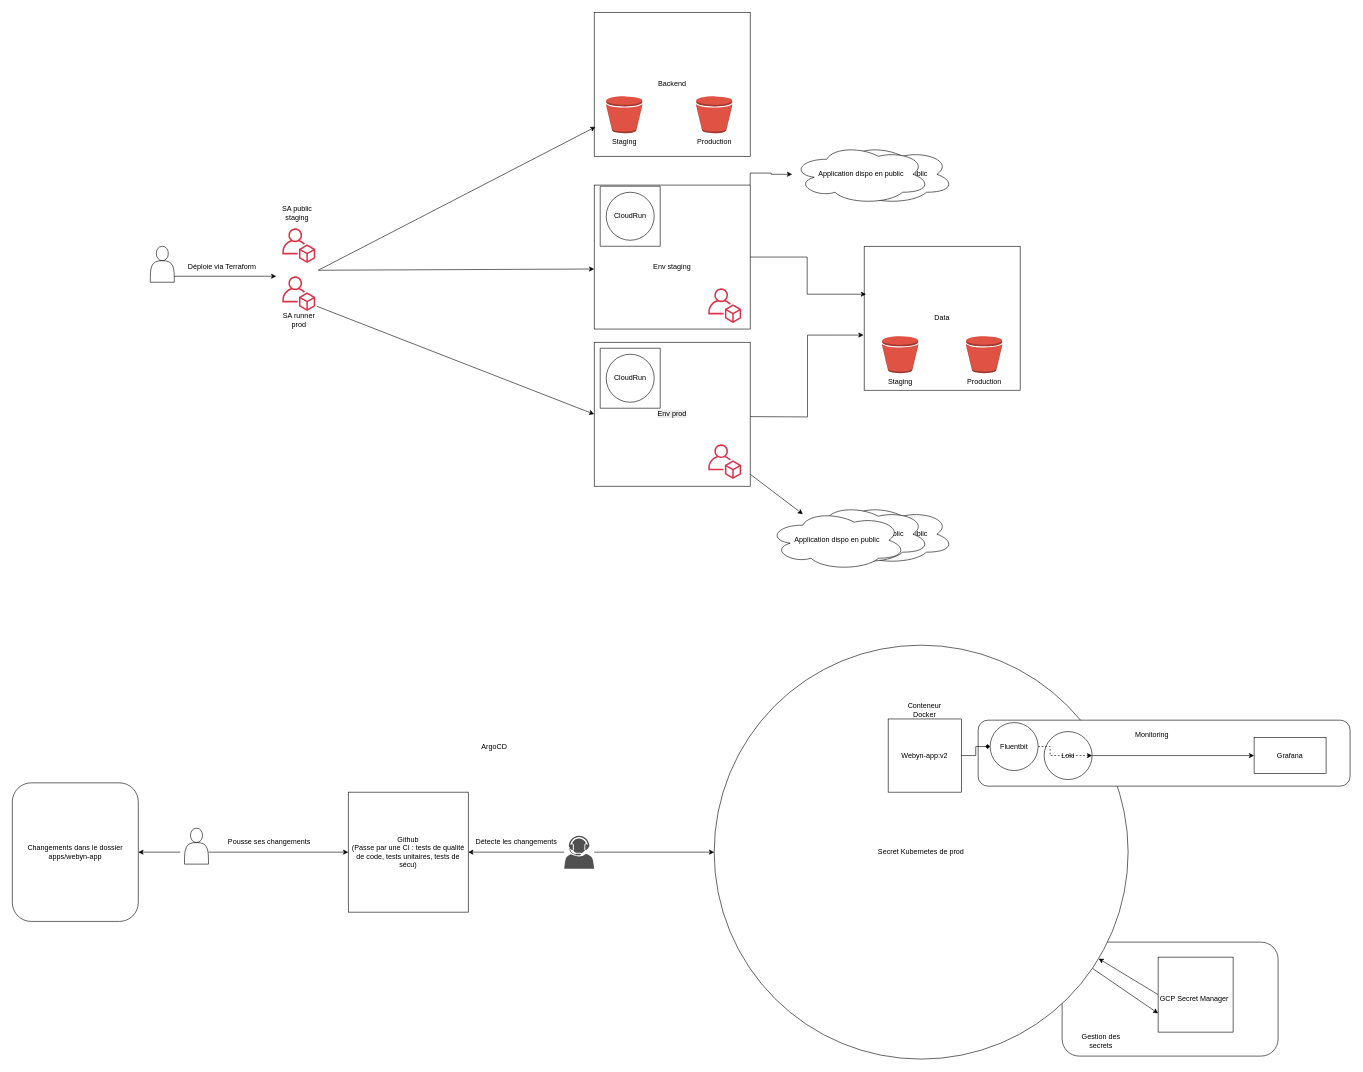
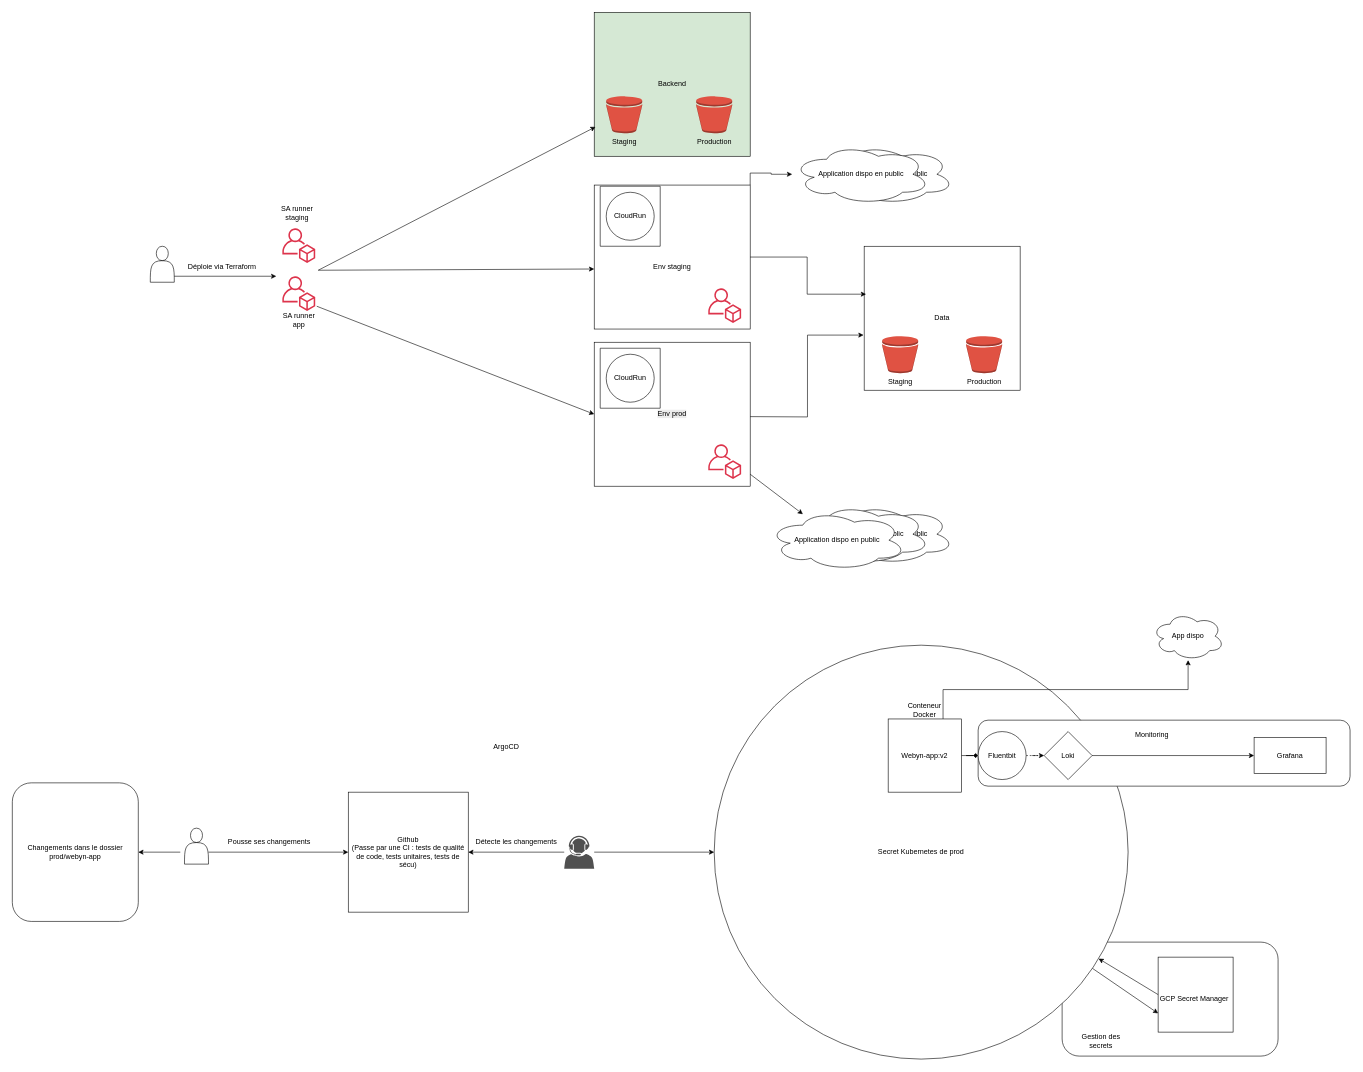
  <mxCell id="0" />
  <mxCell id="1" parent="0" />
  <mxCell id="2" value="" style="rounded=1;whiteSpace=wrap;html=1;" vertex="1" parent="1"><mxGeometry x="1770" y="1570" width="360" height="190" as="geometry" /></mxCell>
  <mxCell id="3" value="Secret Kubernetes de prod" style="ellipse;whiteSpace=wrap;html=1;aspect=fixed;" vertex="1" parent="1"><mxGeometry x="1190" y="1075" width="690" height="690" as="geometry" /></mxCell>
  <mxCell id="4" value="" style="rounded=1;whiteSpace=wrap;html=1;" vertex="1" parent="1"><mxGeometry x="1630" y="1200" width="620" height="110" as="geometry" /></mxCell>
  <mxCell id="5" value="" style="whiteSpace=wrap;html=1;aspect=fixed;" vertex="1" parent="1"><mxGeometry x="1930" y="1595" width="125" height="125" as="geometry" /></mxCell>
  <mxCell id="6" value="Application dispo en public" style="ellipse;shape=cloud;whiteSpace=wrap;html=1;" vertex="1" parent="1"><mxGeometry x="1360" y="840" width="230" height="100" as="geometry" /></mxCell>
  <mxCell id="7" value="Application dispo en public" style="ellipse;shape=cloud;whiteSpace=wrap;html=1;" vertex="1" parent="1"><mxGeometry x="1320" y="840" width="230" height="100" as="geometry" /></mxCell>
  <mxCell id="8" style="edgeStyle=orthogonalEdgeStyle;rounded=0;orthogonalLoop=1;jettySize=auto;html=1;exitX=1;exitY=0;exitDx=0;exitDy=0;" edge="1" parent="1" source="9" target="34"><mxGeometry relative="1" as="geometry" /></mxCell>
  <mxCell id="9" value="" style="rounded=0;whiteSpace=wrap;html=1;" vertex="1" parent="1"><mxGeometry x="990" y="308" width="260" height="240" as="geometry" /></mxCell>
  <mxCell id="10" value="&lt;span style=&quot;color: rgb(0, 0, 0); font-family: Helvetica; font-size: 12px; font-style: normal; font-variant-ligatures: normal; font-variant-caps: normal; font-weight: 400; letter-spacing: normal; orphans: 2; text-align: center; text-indent: 0px; text-transform: none; widows: 2; word-spacing: 0px; -webkit-text-stroke-width: 0px; white-space: normal; background-color: rgb(236, 236, 236); text-decoration-thickness: initial; text-decoration-style: initial; text-decoration-color: initial; display: inline !important; float: none;&quot;&gt;Env prod&lt;/span&gt;&lt;span style=&quot;forced-color-adjust: none; font-style: normal; font-variant-ligatures: normal; font-variant-caps: normal; font-weight: 400; letter-spacing: normal; orphans: 2; text-indent: 0px; text-transform: none; widows: 2; word-spacing: 0px; -webkit-text-stroke-width: 0px; white-space: nowrap; background-color: rgb(236, 236, 236); text-decoration-thickness: initial; text-decoration-style: initial; text-decoration-color: initial; color: rgba(0, 0, 0, 0); font-family: monospace; font-size: 0px; text-align: start;&quot;&gt;%3CmxGraphModel%3E%3Croot%3E%3CmxCell%20id%3D%220%22%2F%3E%3CmxCell%20id%3D%221%22%20parent%3D%220%22%2F%3E%3CmxCell%20id%3D%222%22%20value%3D%22%22%20style%3D%22sketch%3D0%3BoutlineConnect%3D0%3BfontColor%3D%23232F3E%3BgradientColor%3Dnone%3BfillColor%3D%23DD344C%3BstrokeColor%3Dnone%3Bdashed%3D0%3BverticalLabelPosition%3Dbottom%3BverticalAlign%3Dtop%3Balign%3Dcenter%3Bhtml%3D1%3BfontSize%3D12%3BfontStyle%3D0%3Baspect%3Dfixed%3BpointerEvents%3D1%3Bshape%3Dmxgraph.aws4.organizations_account%3B%22%20vertex%3D%221%22%20parent%3D%221%22%3E%3CmxGeometry%20x%3D%22440%22%20y%3D%22600%22%20width%3D%2255.03%22%20height%3D%2258%22%20as%3D%22geometry%22%2F%3E%3C%2FmxCell%3E%3C%2Froot%3E%3C%2FmxGraphModel%3E&lt;/span&gt;" style="rounded=0;whiteSpace=wrap;html=1;" vertex="1" parent="1"><mxGeometry x="990" y="570" width="260" height="240" as="geometry" /></mxCell>
- <mxCell id="11" value="Backend" style="rounded=0;whiteSpace=wrap;html=1;" vertex="1" parent="1"><mxGeometry x="990" y="20" width="260" height="240" as="geometry" /></mxCell>
+ <mxCell id="11" value="Backend" style="rounded=0;whiteSpace=wrap;html=1;fillColor=#d5e8d4;" vertex="1" parent="1"><mxGeometry x="990" y="20" width="260" height="240" as="geometry" /></mxCell>
  <mxCell id="12" value="Staging" style="outlineConnect=0;dashed=0;verticalLabelPosition=bottom;verticalAlign=top;align=center;html=1;shape=mxgraph.aws3.bucket;fillColor=#E05243;gradientColor=none;" vertex="1" parent="1"><mxGeometry x="1010" y="160" width="60" height="61.5" as="geometry" /></mxCell>
  <mxCell id="13" value="Production" style="outlineConnect=0;dashed=0;verticalLabelPosition=bottom;verticalAlign=top;align=center;html=1;shape=mxgraph.aws3.bucket;fillColor=#E05243;gradientColor=none;" vertex="1" parent="1"><mxGeometry x="1160" y="160" width="60" height="61.5" as="geometry" /></mxCell>
  <mxCell id="14" value="" style="shape=actor;whiteSpace=wrap;html=1;" vertex="1" parent="1"><mxGeometry x="250" y="410" width="40" height="60" as="geometry" /></mxCell>
  <mxCell id="15" value="" style="endArrow=classic;html=1;rounded=0;entryX=0.008;entryY=0.796;entryDx=0;entryDy=0;entryPerimeter=0;" edge="1" parent="1" target="11"><mxGeometry width="50" height="50" relative="1" as="geometry"><mxPoint x="530" y="450" as="sourcePoint" /><mxPoint x="550" y="190" as="targetPoint" /></mxGeometry></mxCell>
  <mxCell id="16" value="Déploie via Terraform" style="text;html=1;align=center;verticalAlign=middle;whiteSpace=wrap;rounded=0;" vertex="1" parent="1"><mxGeometry x="270" y="430" width="200" height="30" as="geometry" /></mxCell>
  <mxCell id="17" value="Data" style="rounded=0;whiteSpace=wrap;html=1;" vertex="1" parent="1"><mxGeometry x="1440" y="410" width="260" height="240" as="geometry" /></mxCell>
  <mxCell id="18" value="Staging" style="outlineConnect=0;dashed=0;verticalLabelPosition=bottom;verticalAlign=top;align=center;html=1;shape=mxgraph.aws3.bucket;fillColor=#E05243;gradientColor=none;" vertex="1" parent="1"><mxGeometry x="1470" y="560" width="60" height="61.5" as="geometry" /></mxCell>
  <mxCell id="19" value="Production" style="outlineConnect=0;dashed=0;verticalLabelPosition=bottom;verticalAlign=top;align=center;html=1;shape=mxgraph.aws3.bucket;fillColor=#E05243;gradientColor=none;" vertex="1" parent="1"><mxGeometry x="1610" y="560" width="60" height="61.5" as="geometry" /></mxCell>
  <mxCell id="20" value="" style="swimlane;startSize=0;" vertex="1" parent="1"><mxGeometry x="1000" y="310" width="100" height="100" as="geometry" /></mxCell>
  <mxCell id="21" value="" style="swimlane;startSize=0;" vertex="1" parent="1"><mxGeometry x="1000" y="580" width="100" height="100" as="geometry" /></mxCell>
  <mxCell id="22" value="CloudRun" style="ellipse;whiteSpace=wrap;html=1;aspect=fixed;" vertex="1" parent="21"><mxGeometry x="10" y="10" width="80" height="80" as="geometry" /></mxCell>
  <mxCell id="23" value="" style="sketch=0;outlineConnect=0;fontColor=#232F3E;gradientColor=none;fillColor=#DD344C;strokeColor=none;dashed=0;verticalLabelPosition=bottom;verticalAlign=top;align=center;html=1;fontSize=12;fontStyle=0;aspect=fixed;pointerEvents=1;shape=mxgraph.aws4.organizations_account;" vertex="1" parent="1"><mxGeometry x="470" y="460" width="55.03" height="58" as="geometry" /></mxCell>
  <mxCell id="24" value="" style="sketch=0;outlineConnect=0;fontColor=#232F3E;gradientColor=none;fillColor=#DD344C;strokeColor=none;dashed=0;verticalLabelPosition=bottom;verticalAlign=top;align=center;html=1;fontSize=12;fontStyle=0;aspect=fixed;pointerEvents=1;shape=mxgraph.aws4.organizations_account;" vertex="1" parent="1"><mxGeometry x="470" y="380" width="55.03" height="58" as="geometry" /></mxCell>
- <mxCell id="25" value="SA public staging" style="text;html=1;align=center;verticalAlign=middle;whiteSpace=wrap;rounded=0;" vertex="1" parent="1"><mxGeometry x="465.03" y="340" width="60" height="30" as="geometry" /></mxCell>
- <mxCell id="26" value="SA runner prod" style="text;html=1;align=center;verticalAlign=middle;whiteSpace=wrap;rounded=0;" vertex="1" parent="1"><mxGeometry x="467.52" y="518" width="60" height="30" as="geometry" /></mxCell>
+ <mxCell id="25" value="SA runner staging" style="text;html=1;align=center;verticalAlign=middle;whiteSpace=wrap;rounded=0;" vertex="1" parent="1"><mxGeometry x="465.03" y="340" width="60" height="30" as="geometry" /></mxCell>
+ <mxCell id="26" value="SA runner app" style="text;html=1;align=center;verticalAlign=middle;whiteSpace=wrap;rounded=0;" vertex="1" parent="1"><mxGeometry x="467.52" y="518" width="60" height="30" as="geometry" /></mxCell>
  <mxCell id="27" value="" style="endArrow=classic;html=1;rounded=0;" edge="1" parent="1"><mxGeometry width="50" height="50" relative="1" as="geometry"><mxPoint x="290" y="460" as="sourcePoint" /><mxPoint x="460" y="460" as="targetPoint" /></mxGeometry></mxCell>
  <mxCell id="28" value="" style="endArrow=classic;html=1;rounded=0;entryX=0;entryY=0.583;entryDx=0;entryDy=0;entryPerimeter=0;" edge="1" parent="1" target="9"><mxGeometry width="50" height="50" relative="1" as="geometry"><mxPoint x="530" y="450" as="sourcePoint" /><mxPoint x="580" y="400" as="targetPoint" /></mxGeometry></mxCell>
  <mxCell id="29" value="CloudRun" style="ellipse;whiteSpace=wrap;html=1;aspect=fixed;" vertex="1" parent="1"><mxGeometry x="1010" y="320" width="80" height="80" as="geometry" /></mxCell>
  <mxCell id="30" value="" style="endArrow=classic;html=1;rounded=0;entryX=0;entryY=0.5;entryDx=0;entryDy=0;" edge="1" parent="1" target="10"><mxGeometry width="50" height="50" relative="1" as="geometry"><mxPoint x="527.52" y="510" as="sourcePoint" /><mxPoint x="577.52" y="460" as="targetPoint" /></mxGeometry></mxCell>
  <mxCell id="31" value="Application dispo en public" style="ellipse;shape=cloud;whiteSpace=wrap;html=1;" vertex="1" parent="1"><mxGeometry x="1280" y="850" width="230" height="100" as="geometry" /></mxCell>
  <mxCell id="32" value="" style="endArrow=classic;html=1;rounded=0;" edge="1" parent="1" target="31"><mxGeometry width="50" height="50" relative="1" as="geometry"><mxPoint x="1250" y="790" as="sourcePoint" /><mxPoint x="1030" y="670" as="targetPoint" /></mxGeometry></mxCell>
  <mxCell id="33" value="Application dispo en public" style="ellipse;shape=cloud;whiteSpace=wrap;html=1;" vertex="1" parent="1"><mxGeometry x="1360" y="240" width="230" height="100" as="geometry" /></mxCell>
  <mxCell id="34" value="Application dispo en public" style="ellipse;shape=cloud;whiteSpace=wrap;html=1;" vertex="1" parent="1"><mxGeometry x="1320" y="240" width="230" height="100" as="geometry" /></mxCell>
  <mxCell id="35" style="edgeStyle=orthogonalEdgeStyle;rounded=0;orthogonalLoop=1;jettySize=auto;html=1;entryX=0.012;entryY=0.333;entryDx=0;entryDy=0;entryPerimeter=0;" edge="1" parent="1" source="9" target="17"><mxGeometry relative="1" as="geometry" /></mxCell>
  <mxCell id="36" style="edgeStyle=orthogonalEdgeStyle;rounded=0;orthogonalLoop=1;jettySize=auto;html=1;entryX=-0.004;entryY=0.617;entryDx=0;entryDy=0;entryPerimeter=0;" edge="1" parent="1" target="17"><mxGeometry relative="1" as="geometry"><mxPoint x="1250" y="694" as="sourcePoint" /><mxPoint x="1443" y="756" as="targetPoint" /></mxGeometry></mxCell>
  <mxCell id="37" value="" style="sketch=0;outlineConnect=0;fontColor=#232F3E;gradientColor=none;fillColor=#DD344C;strokeColor=none;dashed=0;verticalLabelPosition=bottom;verticalAlign=top;align=center;html=1;fontSize=12;fontStyle=0;aspect=fixed;pointerEvents=1;shape=mxgraph.aws4.organizations_account;" vertex="1" parent="1"><mxGeometry x="1180" y="740" width="55.03" height="58" as="geometry" /></mxCell>
  <mxCell id="38" value="" style="sketch=0;outlineConnect=0;fontColor=#232F3E;gradientColor=none;fillColor=#DD344C;strokeColor=none;dashed=0;verticalLabelPosition=bottom;verticalAlign=top;align=center;html=1;fontSize=12;fontStyle=0;aspect=fixed;pointerEvents=1;shape=mxgraph.aws4.organizations_account;" vertex="1" parent="1"><mxGeometry x="1180" y="480" width="55.03" height="58" as="geometry" /></mxCell>
  <mxCell id="39" value="Env&lt;span style=&quot;color: rgba(0, 0, 0, 0); font-family: monospace; font-size: 0px; text-align: start; text-wrap-mode: nowrap;&quot;&gt;%3CmxGraphModel%3E%3Croot%3E%3CmxCell%20id%3D%220%22%2F%3E%3CmxCell%20id%3D%221%22%20parent%3D%220%22%2F%3E%3CmxCell%20id%3D%222%22%20value%3D%22%22%20style%3D%22sketch%3D0%3BoutlineConnect%3D0%3BfontColor%3D%23232F3E%3BgradientColor%3Dnone%3BfillColor%3D%23DD344C%3BstrokeColor%3Dnone%3Bdashed%3D0%3BverticalLabelPosition%3Dbottom%3BverticalAlign%3Dtop%3Balign%3Dcenter%3Bhtml%3D1%3BfontSize%3D12%3BfontStyle%3D0%3Baspect%3Dfixed%3BpointerEvents%3D1%3Bshape%3Dmxgraph.aws4.organizations_account%3B%22%20vertex%3D%221%22%20parent%3D%221%22%3E%3CmxGeometry%20x%3D%22440%22%20y%3D%22600%22%20width%3D%2255.03%22%20height%3D%2258%22%20as%3D%22geometry%22%2F%3E%3C%2FmxCell%3E%3C%2Froot%3E%3C%2FmxGraphModel%3E&lt;/span&gt;&amp;nbsp;staging" style="text;html=1;align=center;verticalAlign=middle;whiteSpace=wrap;rounded=0;" vertex="1" parent="1"><mxGeometry x="1090" y="430" width="60" height="30" as="geometry" /></mxCell>
  <mxCell id="40" value="" style="shape=actor;whiteSpace=wrap;html=1;" vertex="1" parent="1"><mxGeometry x="307" y="1380" width="40" height="60" as="geometry" /></mxCell>
  <mxCell id="41" value="Github&lt;div&gt;(Passe par une CI : tests de qualité de code, tests unitaires, tests de sécu)&lt;/div&gt;" style="whiteSpace=wrap;html=1;aspect=fixed;" vertex="1" parent="1"><mxGeometry x="580" y="1320" width="200" height="200" as="geometry" /></mxCell>
  <mxCell id="42" value="" style="endArrow=classic;html=1;rounded=0;entryX=0;entryY=0.5;entryDx=0;entryDy=0;" edge="1" parent="1" target="41"><mxGeometry width="50" height="50" relative="1" as="geometry"><mxPoint x="347" y="1420" as="sourcePoint" /><mxPoint x="397" y="1370" as="targetPoint" /></mxGeometry></mxCell>
  <mxCell id="43" value="Pousse ses changements" style="text;html=1;align=center;verticalAlign=middle;resizable=0;points=[];autosize=1;strokeColor=none;fillColor=none;" vertex="1" parent="1"><mxGeometry x="367.52" y="1388" width="160" height="30" as="geometry" /></mxCell>
  <mxCell id="44" value="" style="edgeStyle=orthogonalEdgeStyle;rounded=0;orthogonalLoop=1;jettySize=auto;html=1;" edge="1" parent="1" source="45" target="41"><mxGeometry relative="1" as="geometry" /></mxCell>
  <mxCell id="45" value="" style="sketch=0;pointerEvents=1;shadow=0;dashed=0;html=1;strokeColor=none;fillColor=#505050;labelPosition=center;verticalLabelPosition=bottom;verticalAlign=top;outlineConnect=0;align=center;shape=mxgraph.office.users.call_center_agent;" vertex="1" parent="1"><mxGeometry x="940" y="1392.5" width="50" height="55" as="geometry" /></mxCell>
- <mxCell id="46" value="ArgoCD" style="text;html=1;align=center;verticalAlign=middle;resizable=0;points=[];autosize=1;strokeColor=none;fillColor=none;" vertex="1" parent="1"><mxGeometry x="788" y="1230" width="70" height="30" as="geometry" /></mxCell>
+ <mxCell id="46" value="ArgoCD" style="text;html=1;align=center;verticalAlign=middle;resizable=0;points=[];autosize=1;strokeColor=none;fillColor=none;" vertex="1" parent="1"><mxGeometry x="808" y="1230" width="70" height="30" as="geometry" /></mxCell>
  <mxCell id="47" value="Détecte les changements" style="text;html=1;align=center;verticalAlign=middle;resizable=0;points=[];autosize=1;strokeColor=none;fillColor=none;" vertex="1" parent="1"><mxGeometry x="780" y="1388" width="160" height="30" as="geometry" /></mxCell>
  <mxCell id="48" value="" style="endArrow=classic;html=1;rounded=0;entryX=0;entryY=0.5;entryDx=0;entryDy=0;" edge="1" parent="1" target="3"><mxGeometry width="50" height="50" relative="1" as="geometry"><mxPoint x="990" y="1420" as="sourcePoint" /><mxPoint x="1040" y="1370" as="targetPoint" /></mxGeometry></mxCell>
- <mxCell id="49" value="Changements dans le dossier apps/webyn-app" style="rounded=1;whiteSpace=wrap;html=1;" vertex="1" parent="1"><mxGeometry x="20" y="1304.5" width="210" height="231" as="geometry" /></mxCell>
+ <mxCell id="49" value="Changements dans le dossier prod/webyn-app" style="rounded=1;whiteSpace=wrap;html=1;" vertex="1" parent="1"><mxGeometry x="20" y="1304.5" width="210" height="231" as="geometry" /></mxCell>
  <mxCell id="50" value="" style="endArrow=classic;html=1;rounded=0;" edge="1" parent="1" target="49"><mxGeometry width="50" height="50" relative="1" as="geometry"><mxPoint x="300" y="1420" as="sourcePoint" /><mxPoint x="640" y="1350" as="targetPoint" /></mxGeometry></mxCell>
+ <mxCell id="51" style="edgeStyle=orthogonalEdgeStyle;rounded=0;orthogonalLoop=1;jettySize=auto;html=1;exitX=0.75;exitY=0;exitDx=0;exitDy=0;" edge="1" parent="1" source="53" target="55"><mxGeometry relative="1" as="geometry"><mxPoint x="1980" y="1060" as="targetPoint" /></mxGeometry></mxCell>
  <mxCell id="52" value="" style="edgeStyle=orthogonalEdgeStyle;rounded=0;orthogonalLoop=1;jettySize=auto;html=1;endArrow=diamond;" edge="1" parent="1" source="53" target="63"><mxGeometry relative="1" as="geometry" /></mxCell>
  <mxCell id="53" value="Webyn-app:v2" style="whiteSpace=wrap;html=1;aspect=fixed;" vertex="1" parent="1"><mxGeometry x="1480" y="1198" width="122" height="122" as="geometry" /></mxCell>
  <mxCell id="54" value="Conteneur Docker" style="text;html=1;align=center;verticalAlign=middle;whiteSpace=wrap;rounded=0;" vertex="1" parent="1"><mxGeometry x="1511" y="1168" width="60" height="30" as="geometry" /></mxCell>
+ <mxCell id="55" value="App dispo" style="ellipse;shape=cloud;whiteSpace=wrap;html=1;" vertex="1" parent="1"><mxGeometry x="1920" y="1020" width="120" height="80" as="geometry" /></mxCell>
  <mxCell id="56" value="GCP Secret Manager" style="text;html=1;align=center;verticalAlign=middle;resizable=0;points=[];autosize=1;strokeColor=none;fillColor=none;" vertex="1" parent="1"><mxGeometry x="1920" y="1650" width="140" height="30" as="geometry" /></mxCell>
  <mxCell id="57" value="" style="endArrow=classic;html=1;rounded=0;exitX=0;exitY=0.5;exitDx=0;exitDy=0;" edge="1" parent="1" source="5" target="3"><mxGeometry width="50" height="50" relative="1" as="geometry"><mxPoint x="1890" y="1620" as="sourcePoint" /><mxPoint x="1940" y="1570" as="targetPoint" /></mxGeometry></mxCell>
  <mxCell id="58" value="" style="endArrow=classic;html=1;rounded=0;entryX=0;entryY=0.75;entryDx=0;entryDy=0;" edge="1" parent="1" source="3" target="5"><mxGeometry width="50" height="50" relative="1" as="geometry"><mxPoint x="1940" y="1668" as="sourcePoint" /><mxPoint x="1890" y="1730" as="targetPoint" /></mxGeometry></mxCell>
  <mxCell id="59" value="Grafana" style="rounded=0;whiteSpace=wrap;html=1;" vertex="1" parent="1"><mxGeometry x="2090" y="1229" width="120" height="60" as="geometry" /></mxCell>
  <mxCell id="60" style="edgeStyle=orthogonalEdgeStyle;rounded=0;orthogonalLoop=1;jettySize=auto;html=1;entryX=0;entryY=0.5;entryDx=0;entryDy=0;" edge="1" parent="1" source="61" target="59"><mxGeometry relative="1" as="geometry" /></mxCell>
- <mxCell id="61" value="Loki" style="ellipse;whiteSpace=wrap;html=1;aspect=fixed;" vertex="1" parent="1"><mxGeometry x="1740" y="1219" width="80" height="80" as="geometry" /></mxCell>
+ <mxCell id="61" value="Loki" style="rhombus;whiteSpace=wrap;html=1;aspect=fixed;" vertex="1" parent="1"><mxGeometry x="1740" y="1219" width="80" height="80" as="geometry" /></mxCell>
  <mxCell id="62" value="" style="edgeStyle=orthogonalEdgeStyle;rounded=0;orthogonalLoop=1;jettySize=auto;html=1;dashed=1;" edge="1" parent="1" source="63" target="61"><mxGeometry relative="1" as="geometry" /></mxCell>
- <mxCell id="63" value="Fluentbit" style="ellipse;whiteSpace=wrap;html=1;aspect=fixed;" vertex="1" parent="1"><mxGeometry x="1650" y="1204" width="80" height="80" as="geometry" /></mxCell>
+ <mxCell id="63" value="Fluentbit" style="ellipse;whiteSpace=wrap;html=1;aspect=fixed;" vertex="1" parent="1"><mxGeometry x="1630" y="1219" width="80" height="80" as="geometry" /></mxCell>
  <mxCell id="64" value="Monitoring" style="text;html=1;align=center;verticalAlign=middle;whiteSpace=wrap;rounded=0;" vertex="1" parent="1"><mxGeometry x="1890" y="1210" width="60" height="30" as="geometry" /></mxCell>
  <mxCell id="65" value="Gestion des secrets" style="text;html=1;align=center;verticalAlign=middle;whiteSpace=wrap;rounded=0;" vertex="1" parent="1"><mxGeometry x="1790" y="1720" width="90" height="30" as="geometry" /></mxCell>
